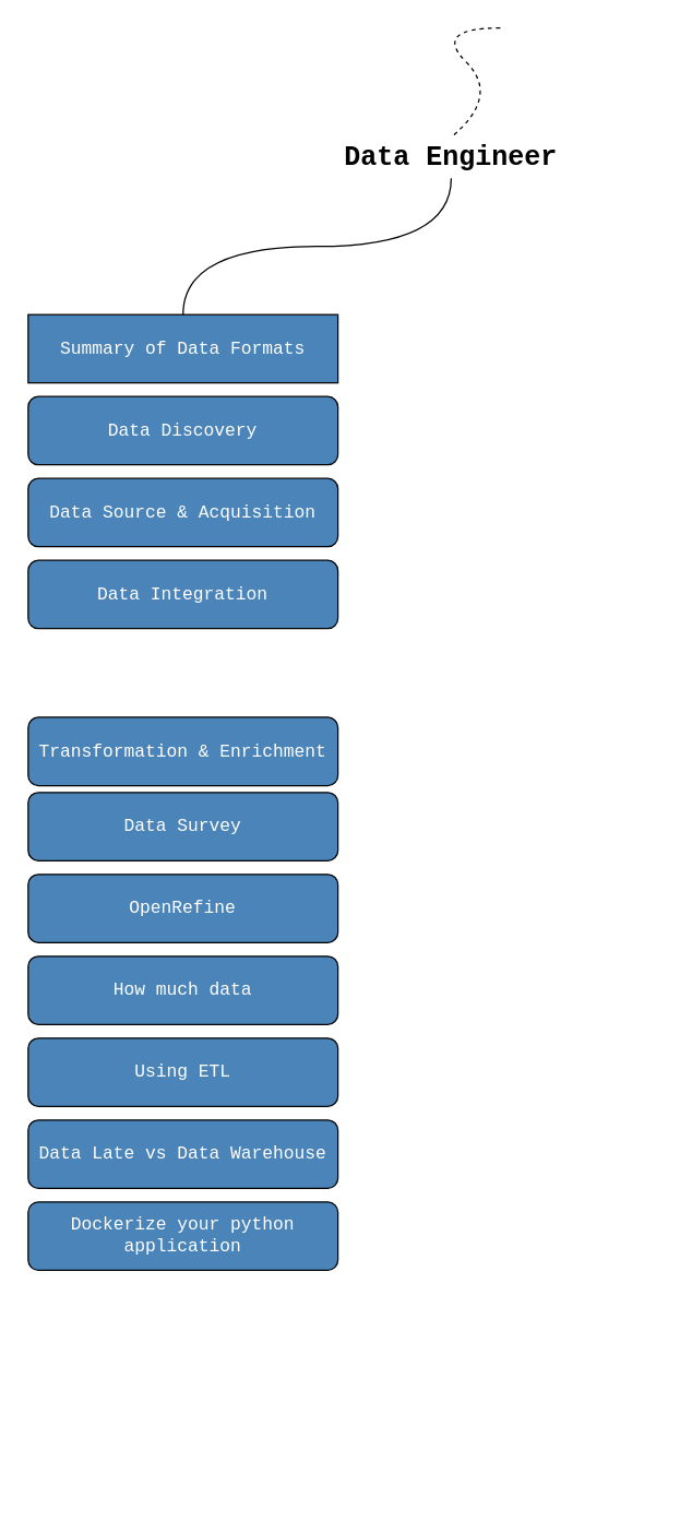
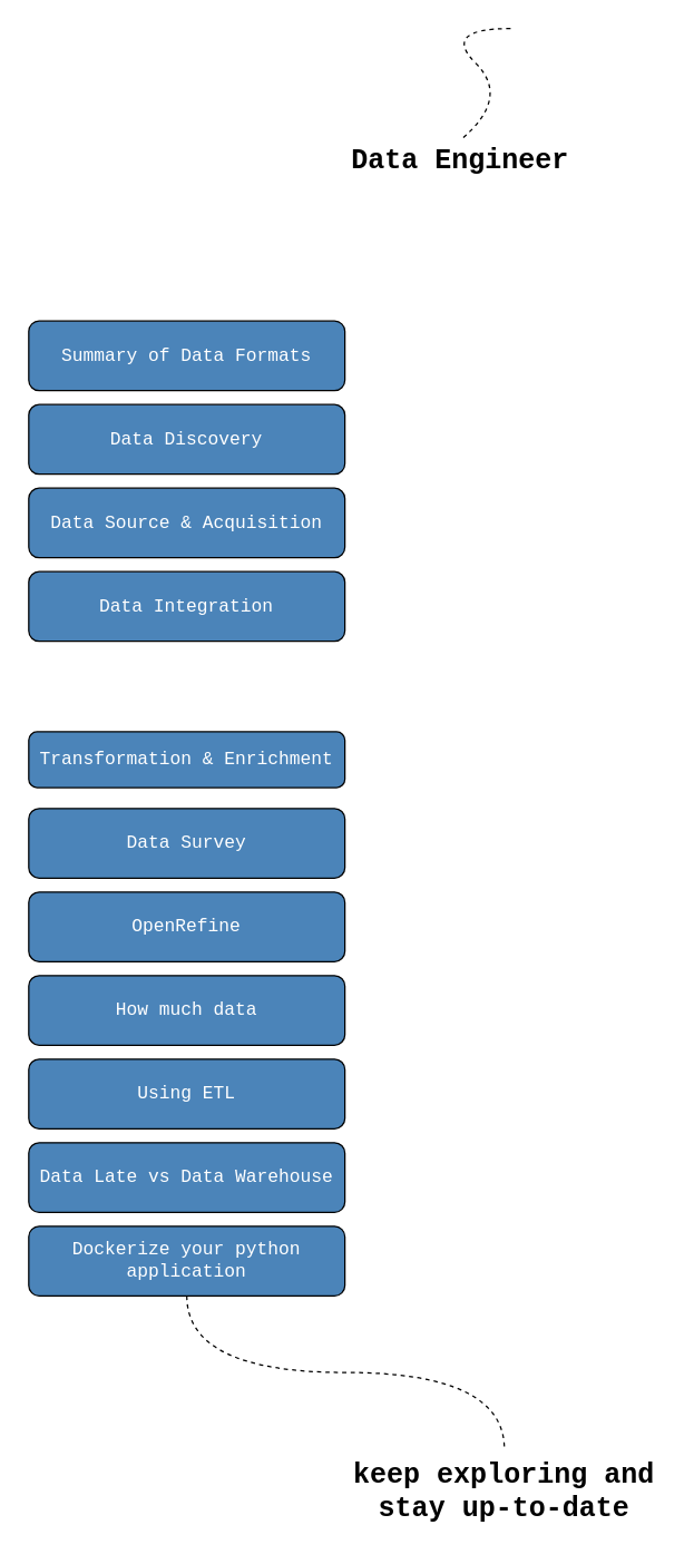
  <mxCell id="0" />
  <mxCell id="1" parent="0" />
- <mxCell id="2" style="edgeStyle=orthogonalEdgeStyle;orthogonalLoop=1;jettySize=auto;html=1;exitX=0.5;exitY=1;exitDx=0;exitDy=0;entryX=0.5;entryY=0;entryDx=0;entryDy=0;curved=1;endArrow=none;endFill=0;" edge="1" parent="1" source="3" target="5"><mxGeometry relative="1" as="geometry" /></mxCell>
  <mxCell id="3" value="Data Engineer" style="text;html=1;strokeColor=none;fillColor=none;align=center;verticalAlign=middle;whiteSpace=wrap;rounded=0;fontStyle=1;fontFamily=Courier New;fontSize=20;" vertex="1" parent="1"><mxGeometry x="247" y="100" width="166" height="30" as="geometry" /></mxCell>
  <mxCell id="4" value="" style="curved=1;endArrow=none;html=1;rounded=0;entryX=0.5;entryY=0;entryDx=0;entryDy=0;dashed=1;endFill=0;" edge="1" parent="1" target="3"><mxGeometry width="50" height="50" relative="1" as="geometry"><mxPoint x="366" y="20" as="sourcePoint" /><mxPoint x="316" y="70" as="targetPoint" /><Array as="points"><mxPoint x="316" y="20" /><mxPoint x="366" y="70" /></Array></mxGeometry></mxCell>
- <mxCell id="5" value="Summary of Data Formats" style="whiteSpace=wrap;html=1;fillColor=#4b84b9;fontColor=#ffffff;fontFamily=Courier New;fontSize=13;fontStyle=0;rounded=0;" vertex="1" parent="1"><mxGeometry x="20" y="230" width="227" height="50" as="geometry" /></mxCell>
+ <mxCell id="5" value="Summary of Data Formats" style="rounded=1;whiteSpace=wrap;html=1;fillColor=#4b84b9;fontColor=#ffffff;fontFamily=Courier New;fontSize=13;fontStyle=0" vertex="1" parent="1"><mxGeometry x="20" y="230" width="227" height="50" as="geometry" /></mxCell>
  <mxCell id="6" value="Data Discovery" style="rounded=1;whiteSpace=wrap;html=1;fillColor=#4b84b9;fontColor=#ffffff;fontFamily=Courier New;fontSize=13;fontStyle=0" vertex="1" parent="1"><mxGeometry x="20" y="290" width="227" height="50" as="geometry" /></mxCell>
  <mxCell id="7" value="Data Source &amp;amp; Acquisition" style="rounded=1;whiteSpace=wrap;html=1;fillColor=#4b84b9;fontColor=#ffffff;fontFamily=Courier New;fontSize=13;fontStyle=0" vertex="1" parent="1"><mxGeometry x="20" y="350" width="227" height="50" as="geometry" /></mxCell>
  <mxCell id="8" value="Data Integration" style="rounded=1;whiteSpace=wrap;html=1;fillColor=#4b84b9;fontColor=#ffffff;fontFamily=Courier New;fontSize=13;fontStyle=0" vertex="1" parent="1"><mxGeometry x="20" y="410" width="227" height="50" as="geometry" /></mxCell>
- <mxCell id="9" value="Transformation &amp;amp; Enrichment" style="rounded=1;whiteSpace=wrap;html=1;fillColor=#4b84b9;fontColor=#ffffff;fontFamily=Courier New;fontSize=13;fontStyle=0" vertex="1" parent="1"><mxGeometry x="20" y="525" width="227" height="50" as="geometry" /></mxCell>
+ <mxCell id="9" value="Transformation &amp;amp; Enrichment" style="rounded=1;whiteSpace=wrap;html=1;fillColor=#4b84b9;fontColor=#ffffff;fontFamily=Courier New;fontSize=13;fontStyle=0" vertex="1" parent="1"><mxGeometry x="20" y="525" width="227" height="40" as="geometry" /></mxCell>
  <mxCell id="10" value="Data Survey" style="rounded=1;whiteSpace=wrap;html=1;fillColor=#4b84b9;fontColor=#ffffff;fontFamily=Courier New;fontSize=13;fontStyle=0" vertex="1" parent="1"><mxGeometry x="20" y="580" width="227" height="50" as="geometry" /></mxCell>
  <mxCell id="11" value="OpenRefine" style="rounded=1;whiteSpace=wrap;html=1;fillColor=#4b84b9;fontColor=#ffffff;fontFamily=Courier New;fontSize=13;fontStyle=0" vertex="1" parent="1"><mxGeometry x="20" y="640" width="227" height="50" as="geometry" /></mxCell>
  <mxCell id="12" value="How much data" style="rounded=1;whiteSpace=wrap;html=1;fillColor=#4b84b9;fontColor=#ffffff;fontFamily=Courier New;fontSize=13;fontStyle=0" vertex="1" parent="1"><mxGeometry x="20" y="700" width="227" height="50" as="geometry" /></mxCell>
  <mxCell id="13" value="Using ETL" style="rounded=1;whiteSpace=wrap;html=1;fillColor=#4b84b9;fontColor=#ffffff;fontFamily=Courier New;fontSize=13;fontStyle=0" vertex="1" parent="1"><mxGeometry x="20" y="760" width="227" height="50" as="geometry" /></mxCell>
  <mxCell id="14" value="Data Late vs Data Warehouse" style="rounded=1;whiteSpace=wrap;html=1;fillColor=#4b84b9;fontColor=#ffffff;fontFamily=Courier New;fontSize=13;fontStyle=0" vertex="1" parent="1"><mxGeometry x="20" y="820" width="227" height="50" as="geometry" /></mxCell>
+ <mxCell id="15" style="edgeStyle=orthogonalEdgeStyle;orthogonalLoop=1;jettySize=auto;html=1;exitX=0.5;exitY=1;exitDx=0;exitDy=0;curved=1;endArrow=none;endFill=0;dashed=1;" edge="1" parent="1" source="16" target="17"><mxGeometry relative="1" as="geometry" /></mxCell>
  <mxCell id="16" value="Dockerize your python application" style="rounded=1;whiteSpace=wrap;html=1;fillColor=#4b84b9;fontColor=#ffffff;fontFamily=Courier New;fontSize=13;fontStyle=0" vertex="1" parent="1"><mxGeometry x="20" y="880" width="227" height="50" as="geometry" /></mxCell>
+ <mxCell id="17" value="keep exploring and stay up-to-date" style="text;html=1;strokeColor=none;fillColor=none;align=center;verticalAlign=middle;whiteSpace=wrap;rounded=0;fontStyle=1;fontFamily=Courier New;fontSize=20;" vertex="1" parent="1"><mxGeometry x="247" y="1040" width="229" height="61" as="geometry" /></mxCell>
